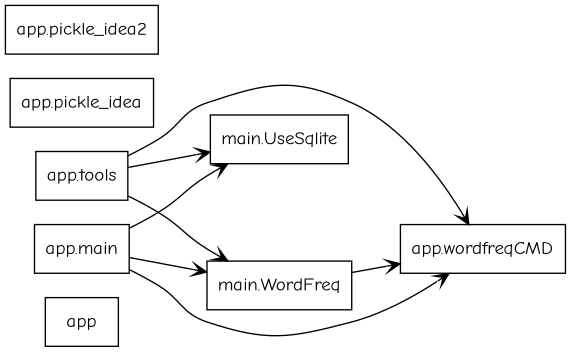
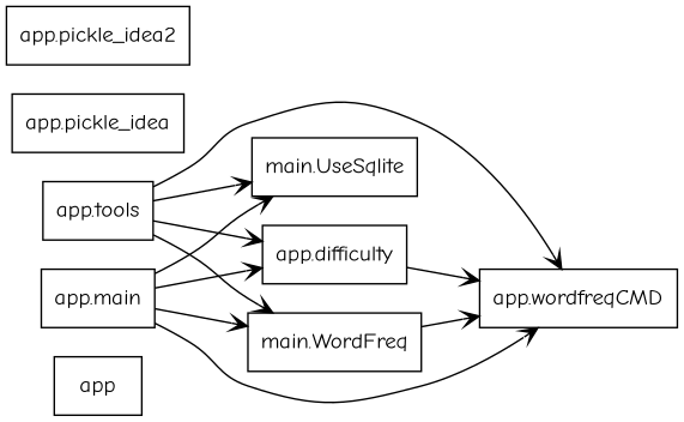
  digraph {
    fontname="Comic Neue"
    rankdir=LR
    node [color=black fontname="Comic Neue" shape=box style=solid]
    edge [arrowhead=open arrowtail=none fontname="Comic Neue"]
    n1 [label=app]
    n2 [label="main.UseSqlite"]
    n3 [label="main.WordFreq"]
    n4 [label="app.wordfreqCMD"]
+   n5 [label="app.difficulty"]
    n6 [label="app.main"]
    n7 [label="app.pickle_idea"]
    n8 [label="app.pickle_idea2"]
    n9 [label="app.tools"]
    n3 -> n4
+   n5 -> n4
    n6 -> n2
    n6 -> n3
    n6 -> n4
+   n6 -> n5
    n9 -> n2
    n9 -> n3
    n9 -> n4
+   n9 -> n5
  }
